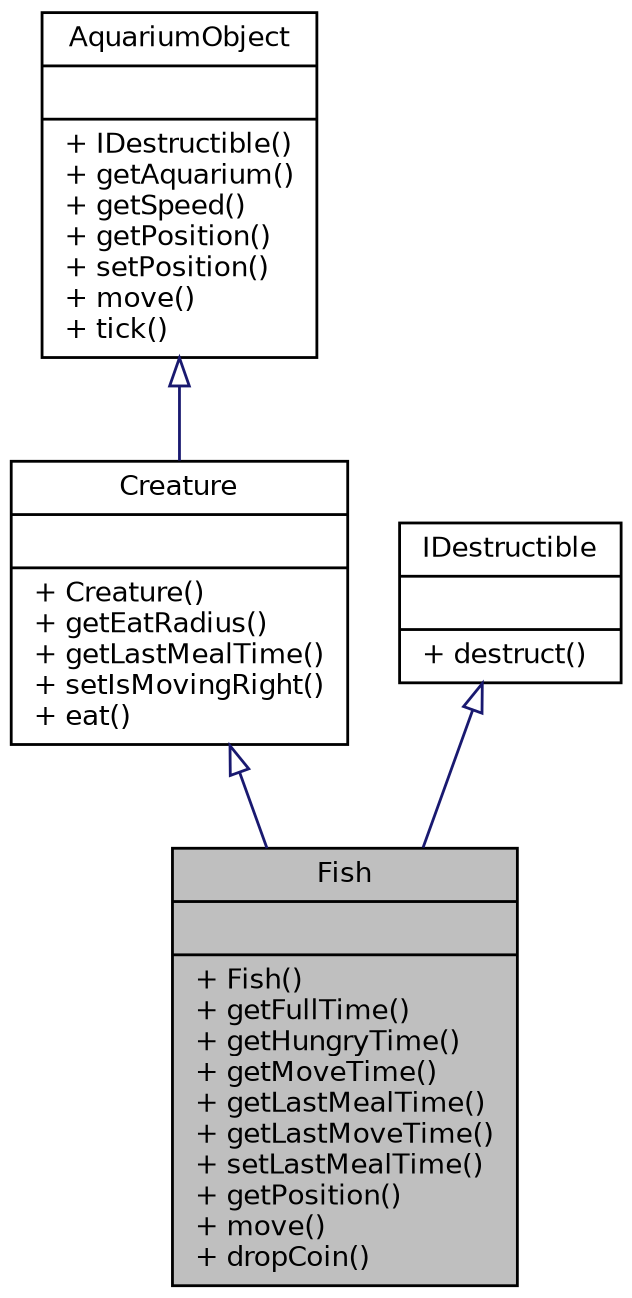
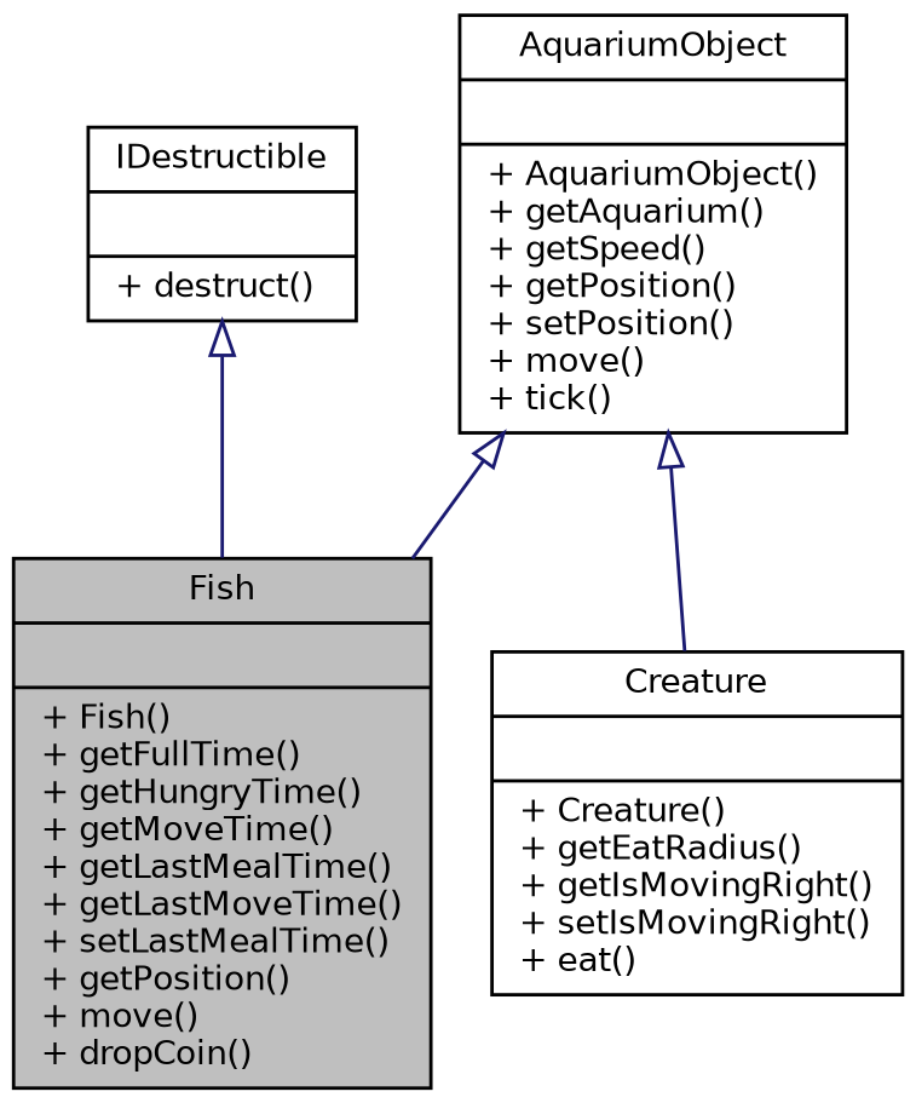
  digraph {
    node [color=black fillcolor=white fontname=Helvetica fontsize=10 shape=record style=filled]
    edge [arrowtail=onormal color=midnightblue dir=back fontname=Helvetica fontsize=10 labelfontname=Helvetica labelfontsize=10 style=solid]
    n1 [fillcolor=grey75 fontcolor=black height=0.2 label="{Fish\n||+ Fish()\l+ getFullTime()\l+ getHungryTime()\l+ getMoveTime()\l+ getLastMealTime()\l+ getLastMoveTime()\l+ setLastMealTime()\l+ getPosition()\l+ move()\l+ dropCoin()\l}" width=0.4]
-   n2 [height=0.2 label="{Creature\n||+ Creature()\l+ getEatRadius()\l+ getLastMealTime()\l+ setIsMovingRight()\l+ eat()\l}" width=0.4]
-   n3 [height=0.2 label="{AquariumObject\n||+ IDestructible()\l+ getAquarium()\l+ getSpeed()\l+ getPosition()\l+ setPosition()\l+ move()\l+ tick()\l}" width=0.4]
+   n2 [height=0.2 label="{Creature\n||+ Creature()\l+ getEatRadius()\l+ getIsMovingRight()\l+ setIsMovingRight()\l+ eat()\l}" width=0.4]
+   n3 [height=0.2 label="{AquariumObject\n||+ AquariumObject()\l+ getAquarium()\l+ getSpeed()\l+ getPosition()\l+ setPosition()\l+ move()\l+ tick()\l}" width=0.4]
    n4 [height=0.2 label="{IDestructible\n||+ destruct()\l}" width=0.4]
-   n2 -> n1
+   n3 -> n1
    n3 -> n2
    n4 -> n1
  }
